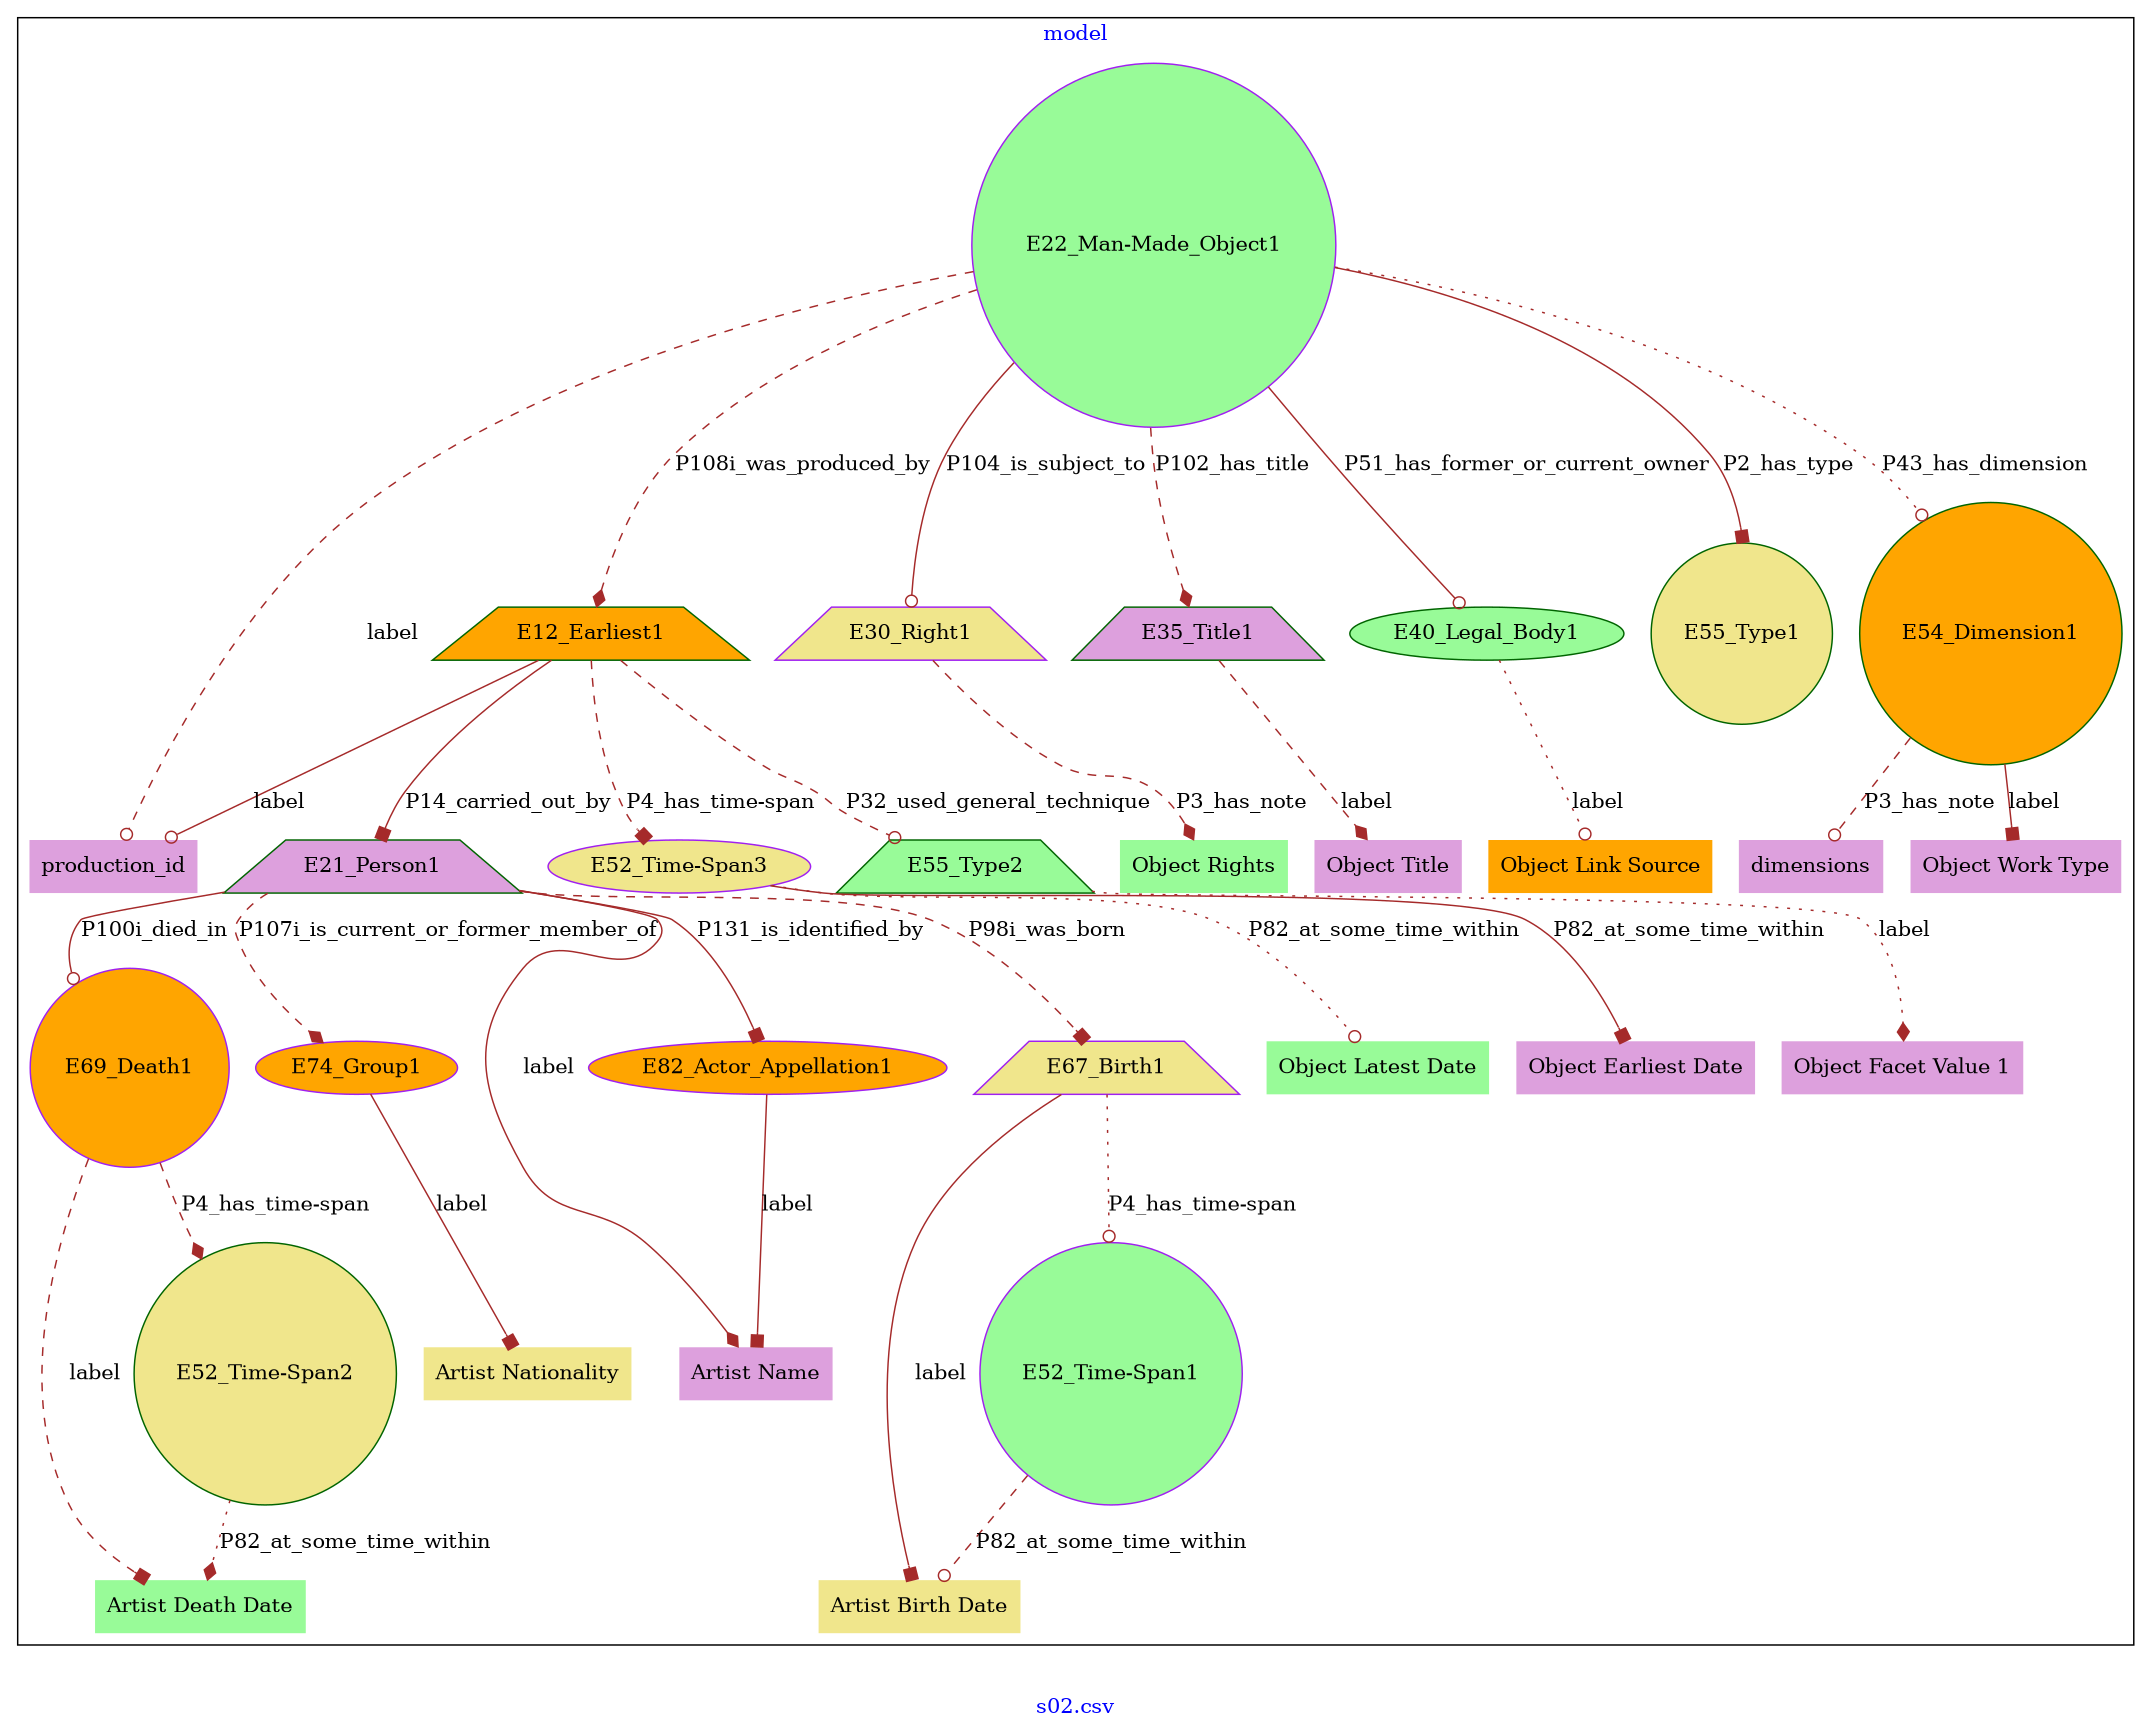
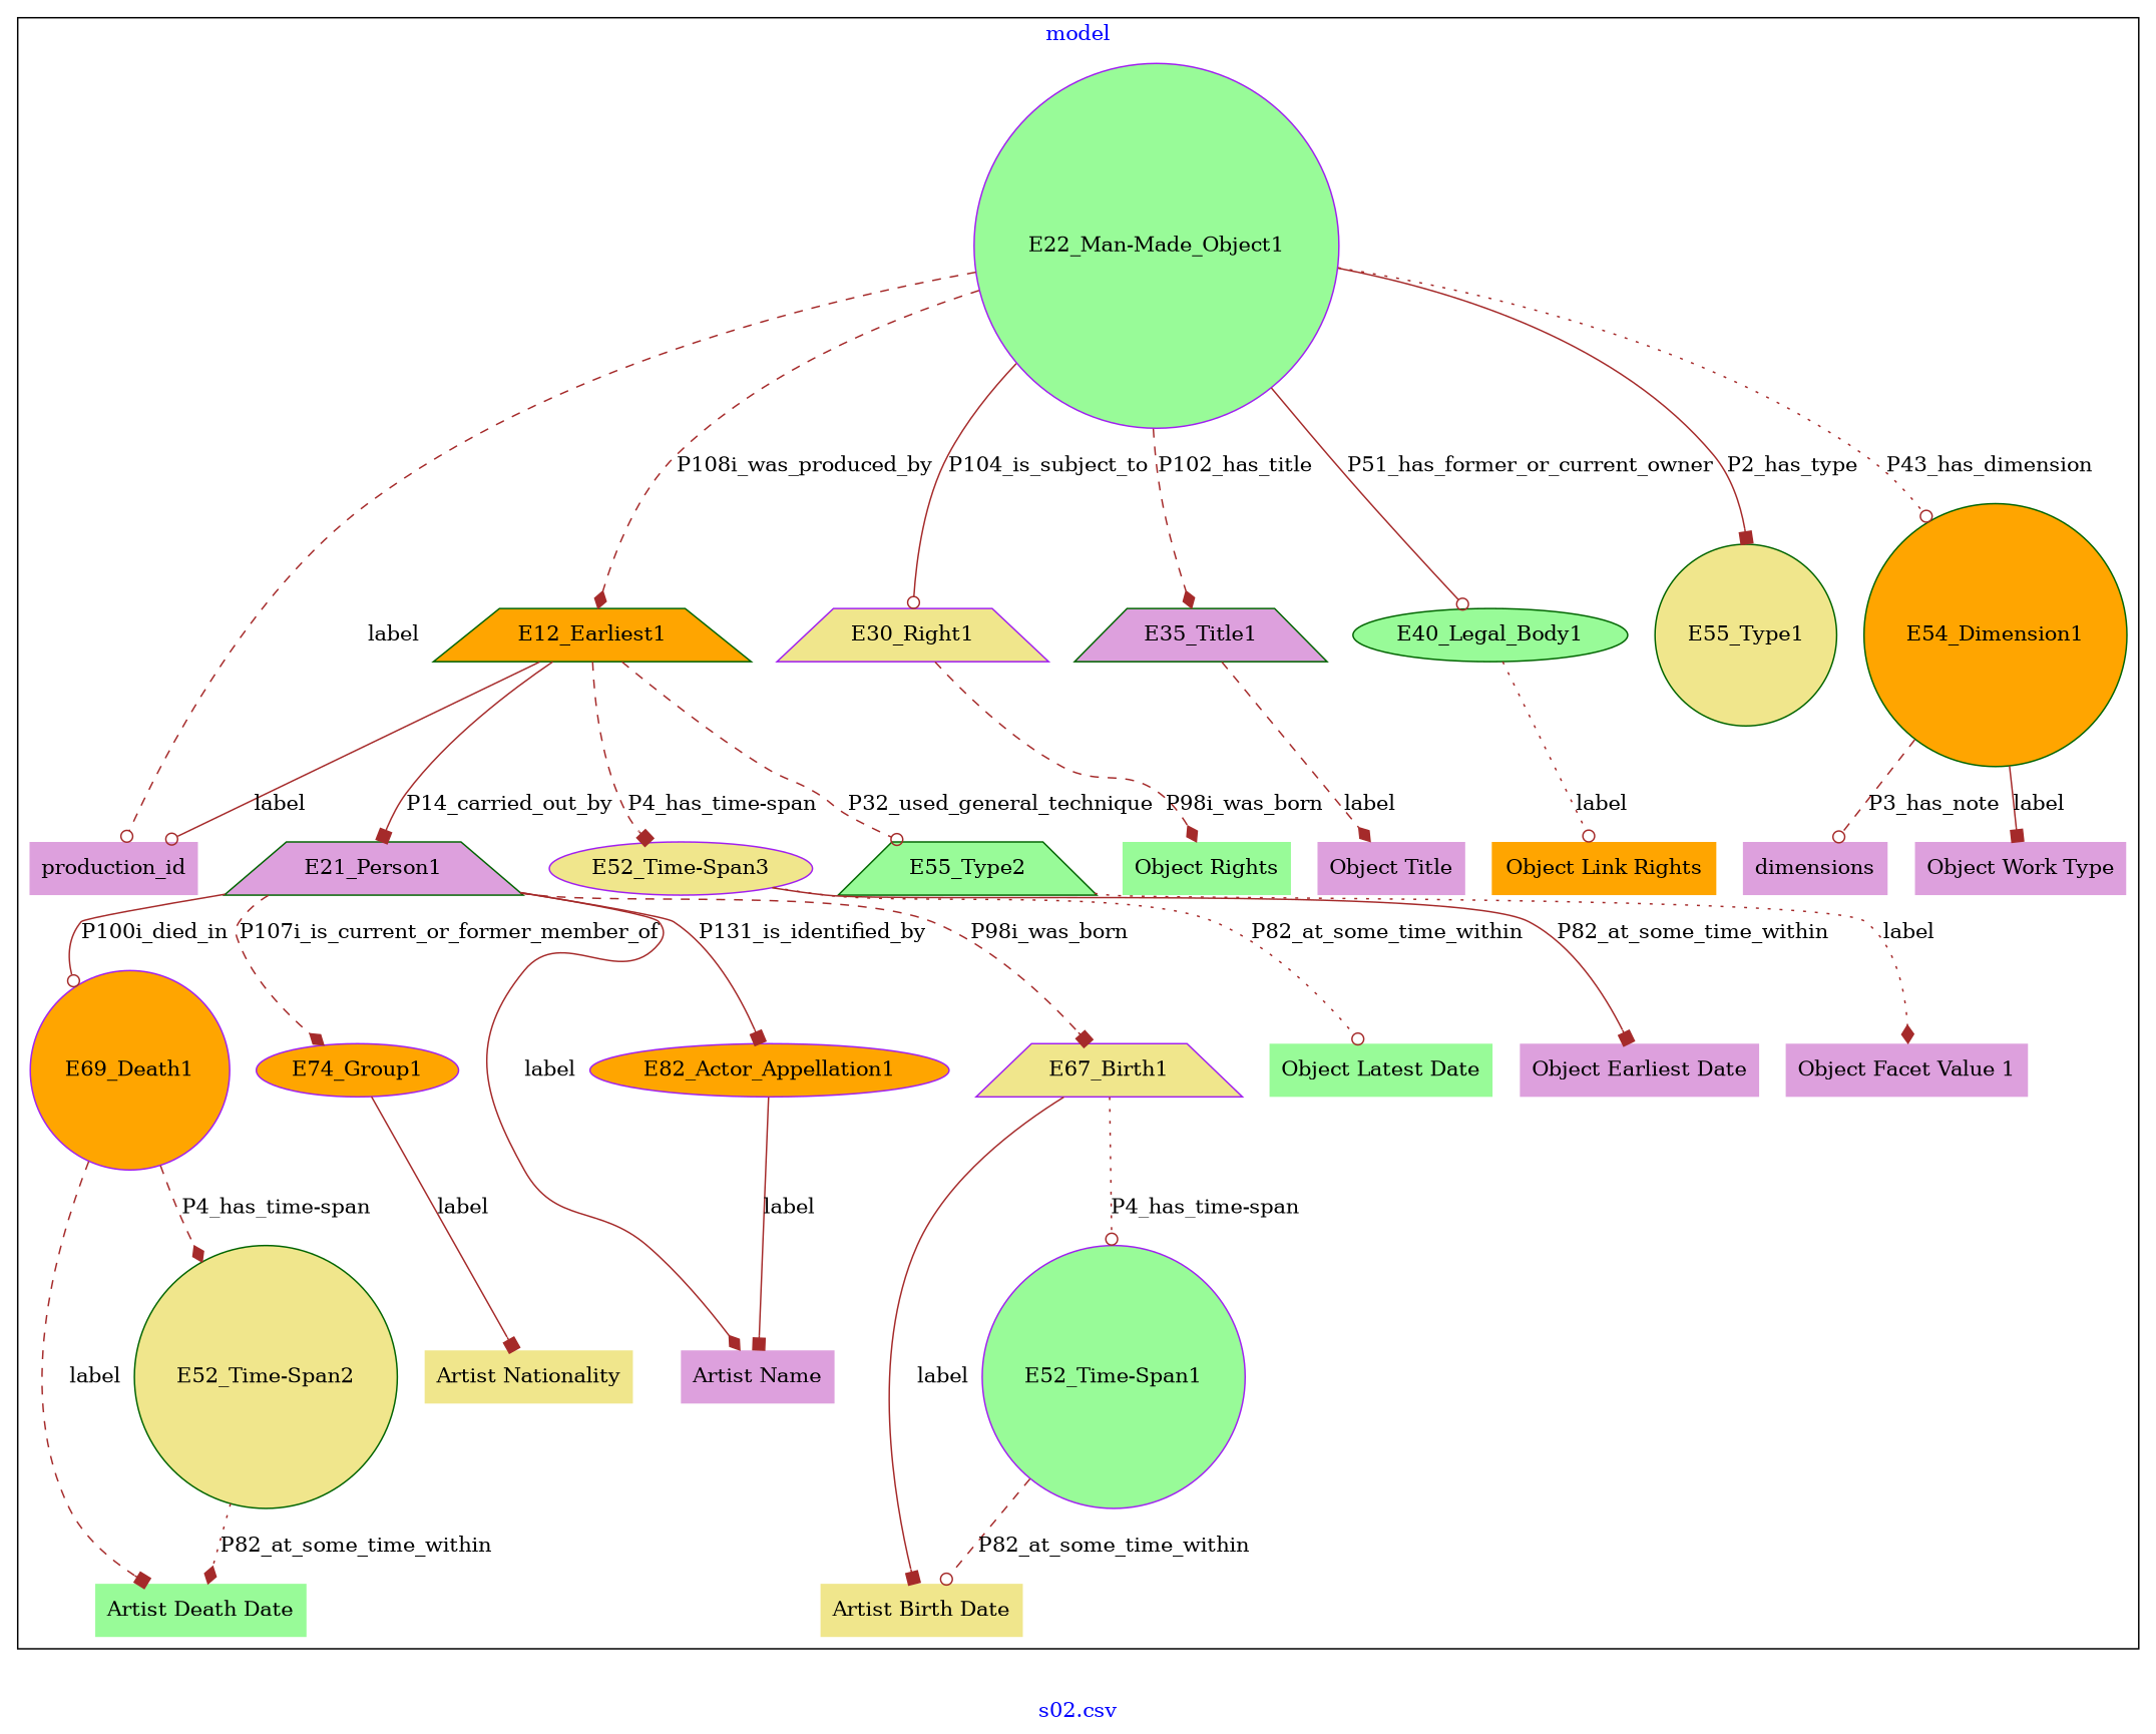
  digraph {
    fontcolor=blue
    fontname="DejaVu Serif"
    label="s02.csv"
    remincross=true
    node [color=purple fillcolor=plum fontname="DejaVu Serif" shape=plaintext style=filled]
    edge [arrowhead=odot color=brown fontcolor=black fontname="DejaVu Serif" style=solid]
    n1 [color=darkgreen fillcolor=orange label=E12_Earliest1 shape=trapezium]
    n2 [color=darkgreen label=E21_Person1 shape=trapezium]
    n3 [fillcolor=khaki label="E52_Time-Span3" shape=ellipse]
    n4 [color=darkgreen fillcolor=palegreen label=E55_Type2 shape=trapezium]
    n5 [fillcolor=khaki label=E67_Birth1 shape=trapezium]
    n6 [fillcolor=orange label=E69_Death1 shape=circle]
    n7 [fillcolor=orange label=E74_Group1 shape=ellipse]
    n8 [fillcolor=orange label=E82_Actor_Appellation1 shape=ellipse]
    n9 [fillcolor=palegreen label="E22_Man-Made_Object1" shape=circle]
    n10 [fillcolor=khaki label=E30_Right1 shape=trapezium]
    n11 [color=darkgreen label=E35_Title1 shape=trapezium]
    n12 [color=darkgreen fillcolor=palegreen label=E40_Legal_Body1 shape=ellipse]
    n13 [color=darkgreen fillcolor=orange label=E54_Dimension1 shape=circle]
    n14 [color=darkgreen fillcolor=khaki label=E55_Type1 shape=circle]
    n15 [fillcolor=palegreen label="E52_Time-Span1" shape=circle]
    n16 [color=darkgreen fillcolor=khaki label="E52_Time-Span2" shape=circle]
    n17 [color=darkgreen label="Artist Name"]
    n18 [fillcolor=khaki label="Artist Birth Date"]
    n19 [fillcolor=palegreen label="Object Latest Date"]
    n20 [fillcolor=palegreen label="Object Rights"]
    n21 [fillcolor=khaki label="Artist Nationality"]
    n22 [label="Object Earliest Date"]
    n23 [label="Object Title"]
    n24 [color=darkgreen label=dimensions]
    n25 [color=darkgreen label="Object Work Type"]
    n26 [label=production_id]
    n27 [label="Object Facet Value 1"]
-   n28 [fillcolor=orange label="Object Link Source"]
+   n28 [fillcolor=orange label="Object Link Rights"]
    n29 [color=darkgreen fillcolor=palegreen label="Artist Death Date"]
    subgraph cluster_1 {
      label=model
      n1
      n2
      n3
      n4
      n5
      n6
      n7
      n8
      n9
      n10
      n11
      n12
      n13
      n14
      n15
      n16
      n17
      n18
      n19
      n20
      n21
      n22
      n23
      n24
      n25
      n26
      n27
      n28
      n29
    }
    n1 -> n2 [arrowhead=box label=P14_carried_out_by]
    n1 -> n3 [arrowhead=box label="P4_has_time-span" style=dashed]
    n1 -> n4 [label=P32_used_general_technique style=dashed]
    n1 -> n26 [label=label]
    n2 -> n5 [arrowhead=box label=P98i_was_born style=dashed]
    n2 -> n6 [label=P100i_died_in]
    n2 -> n7 [arrowhead=diamond label=P107i_is_current_or_former_member_of style=dashed]
    n2 -> n8 [arrowhead=box label=P131_is_identified_by]
    n2 -> n17 [arrowhead=diamond label=label]
    n3 -> n19 [label=P82_at_some_time_within style=dotted]
    n3 -> n22 [arrowhead=box label=P82_at_some_time_within]
    n4 -> n27 [arrowhead=diamond label=label style=dotted]
    n5 -> n15 [label="P4_has_time-span" style=dotted]
    n5 -> n18 [arrowhead=box label=label]
    n6 -> n16 [arrowhead=diamond label="P4_has_time-span" style=dashed]
    n6 -> n29 [arrowhead=box label=label style=dashed]
    n7 -> n21 [arrowhead=box label=label]
    n8 -> n17 [arrowhead=box label=label]
    n9 -> n1 [arrowhead=diamond label=P108i_was_produced_by style=dashed]
    n9 -> n10 [label=P104_is_subject_to]
    n9 -> n11 [arrowhead=diamond label=P102_has_title style=dashed]
    n9 -> n12 [label=P51_has_former_or_current_owner]
    n9 -> n13 [label=P43_has_dimension style=dotted]
    n9 -> n14 [arrowhead=box label=P2_has_type]
    n9 -> n26 [label=label style=dashed]
-   n10 -> n20 [arrowhead=diamond label=P3_has_note style=dashed]
+   n10 -> n20 [arrowhead=diamond label=P98i_was_born style=dashed]
    n11 -> n23 [arrowhead=diamond label=label style=dashed]
    n12 -> n28 [label=label style=dotted]
    n13 -> n24 [label=P3_has_note style=dashed]
    n13 -> n25 [arrowhead=box label=label]
    n15 -> n18 [label=P82_at_some_time_within style=dashed]
    n16 -> n29 [arrowhead=diamond label=P82_at_some_time_within style=dotted]
  }
